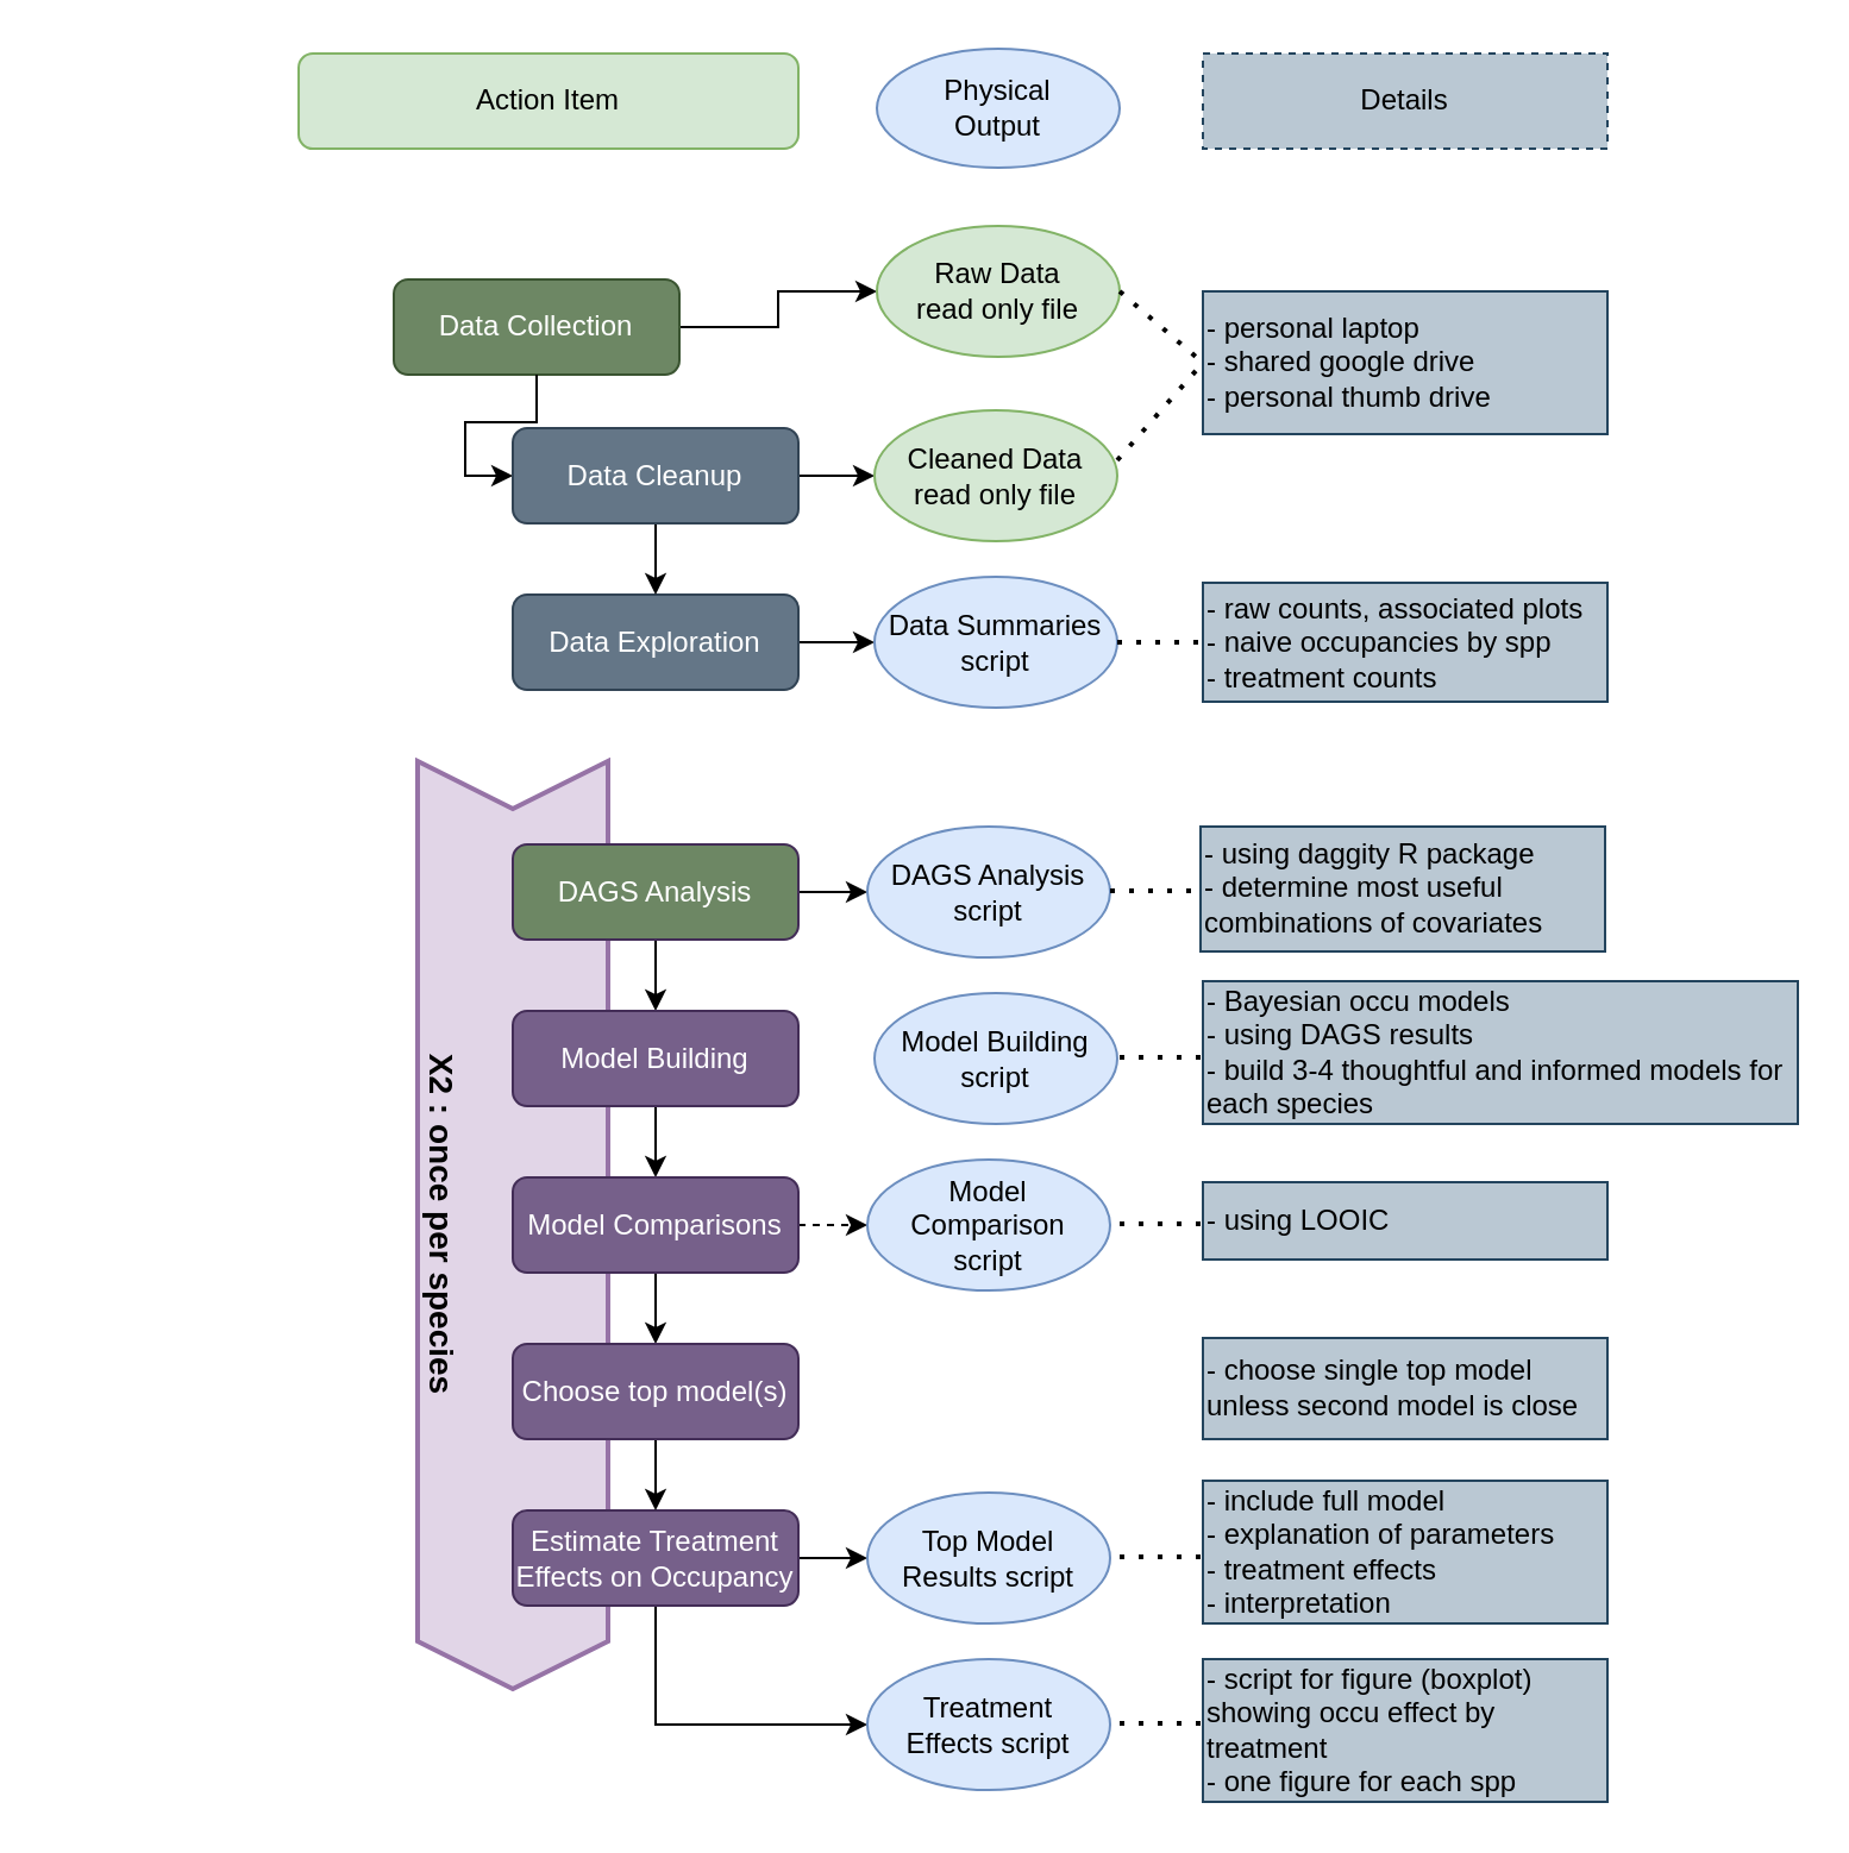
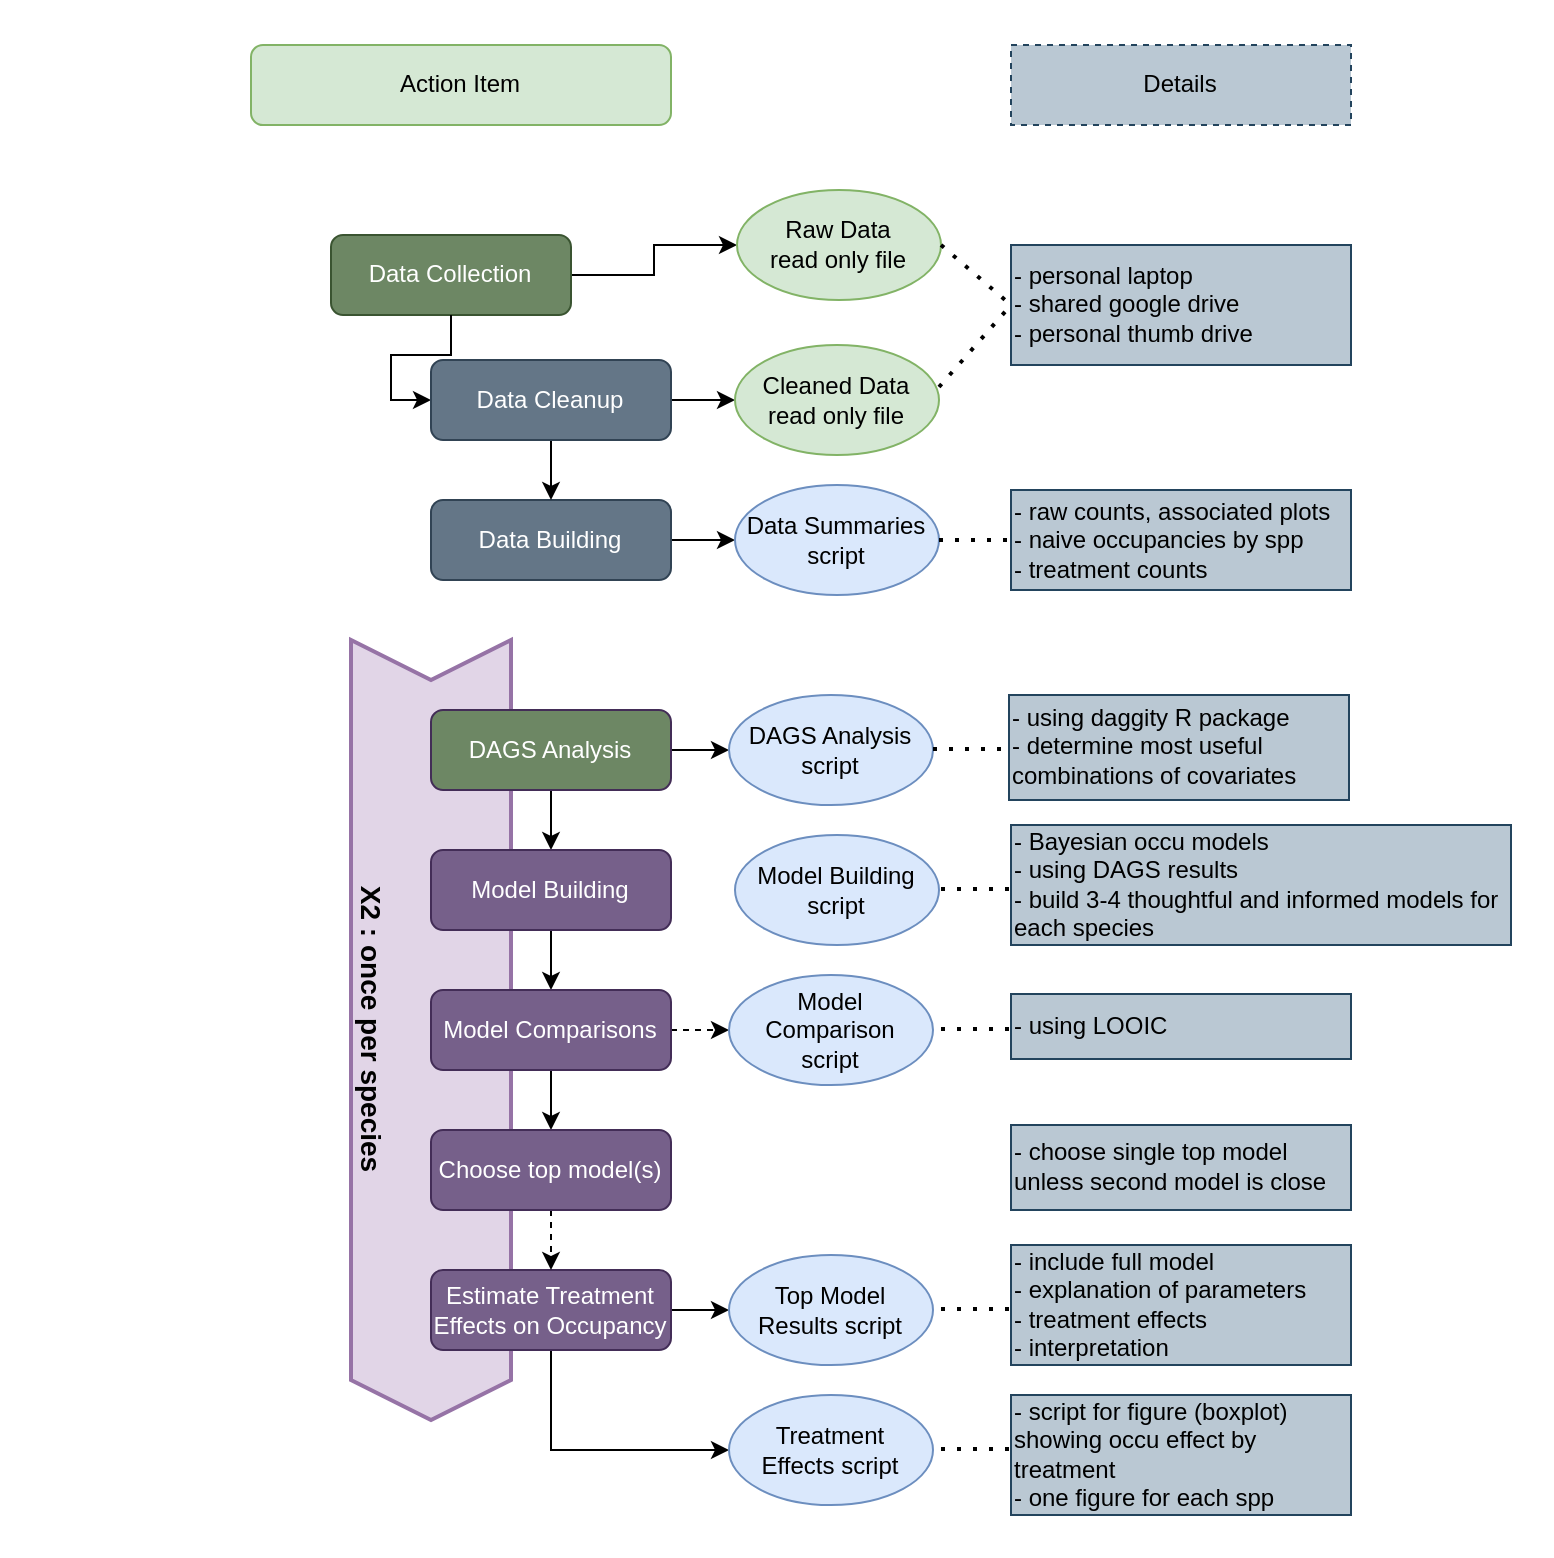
  <mxCell id="0" />
  <mxCell id="1" parent="0" />
  <mxCell id="2" value="&lt;b&gt;&lt;font style=&quot;font-size: 14px;&quot;&gt;X2 : once per species&lt;/font&gt;&lt;/b&gt;" style="shape=step;perimeter=stepPerimeter;whiteSpace=wrap;html=1;fixedSize=1;rotation=90;verticalAlign=bottom;textDirection=rtl;fillColor=#e1d5e7;strokeColor=#9673a6;strokeWidth=2;" vertex="1" parent="1"><mxGeometry x="20" y="474.5" width="390" height="80" as="geometry" /></mxCell>
  <mxCell id="3" style="edgeStyle=orthogonalEdgeStyle;rounded=0;orthogonalLoop=1;jettySize=auto;html=1;exitX=1;exitY=0.5;exitDx=0;exitDy=0;entryX=0;entryY=0.5;entryDx=0;entryDy=0;" edge="1" parent="1" source="4" target="25"><mxGeometry relative="1" as="geometry"><mxPoint x="335" y="122" as="targetPoint" /></mxGeometry></mxCell>
  <mxCell id="4" value="Data Collection" style="rounded=1;whiteSpace=wrap;html=1;fontSize=12;glass=0;strokeWidth=1;shadow=0;fillColor=#6d8764;fontColor=#ffffff;strokeColor=#3A5431;" parent="1" vertex="1"><mxGeometry x="165" y="117" width="120" height="40" as="geometry" /></mxCell>
  <mxCell id="5" style="edgeStyle=orthogonalEdgeStyle;rounded=0;orthogonalLoop=1;jettySize=auto;html=1;exitX=1;exitY=0.5;exitDx=0;exitDy=0;entryX=0;entryY=0.5;entryDx=0;entryDy=0;" edge="1" parent="1" source="6" target="27"><mxGeometry relative="1" as="geometry"><mxPoint x="369" y="269.5" as="targetPoint" /></mxGeometry></mxCell>
- <mxCell id="6" value="Data Exploration" style="rounded=1;whiteSpace=wrap;html=1;fillColor=#647687;fontColor=#ffffff;strokeColor=#314354;" vertex="1" parent="1"><mxGeometry x="215" y="249.5" width="120" height="40" as="geometry" /></mxCell>
+ <mxCell id="6" value="Data Building" style="rounded=1;whiteSpace=wrap;html=1;fillColor=#647687;fontColor=#ffffff;strokeColor=#314354;" vertex="1" parent="1"><mxGeometry x="215" y="249.5" width="120" height="40" as="geometry" /></mxCell>
  <mxCell id="7" style="edgeStyle=orthogonalEdgeStyle;rounded=0;orthogonalLoop=1;jettySize=auto;html=1;exitX=1;exitY=0.5;exitDx=0;exitDy=0;entryX=0;entryY=0.5;entryDx=0;entryDy=0;" edge="1" parent="1" source="9" target="28"><mxGeometry relative="1" as="geometry"><mxPoint x="369" y="374.5" as="targetPoint" /></mxGeometry></mxCell>
  <mxCell id="8" style="edgeStyle=orthogonalEdgeStyle;rounded=0;orthogonalLoop=1;jettySize=auto;html=1;exitX=0.5;exitY=1;exitDx=0;exitDy=0;entryX=0.5;entryY=0;entryDx=0;entryDy=0;" edge="1" parent="1" source="9" target="11"><mxGeometry relative="1" as="geometry" /></mxCell>
  <mxCell id="9" value="DAGS Analysis" style="rounded=1;whiteSpace=wrap;html=1;fillColor=#6d8764;fontColor=#ffffff;strokeColor=#432D57;" vertex="1" parent="1"><mxGeometry x="215" y="354.5" width="120" height="40" as="geometry" /></mxCell>
  <mxCell id="10" style="edgeStyle=orthogonalEdgeStyle;rounded=0;orthogonalLoop=1;jettySize=auto;html=1;exitX=0.5;exitY=1;exitDx=0;exitDy=0;entryX=0.5;entryY=0;entryDx=0;entryDy=0;" edge="1" parent="1" source="11" target="14"><mxGeometry relative="1" as="geometry" /></mxCell>
  <mxCell id="11" value="Model Building" style="rounded=1;whiteSpace=wrap;html=1;fillColor=#76608a;fontColor=#ffffff;strokeColor=#432D57;" vertex="1" parent="1"><mxGeometry x="215" y="424.5" width="120" height="40" as="geometry" /></mxCell>
  <mxCell id="12" style="edgeStyle=orthogonalEdgeStyle;rounded=0;orthogonalLoop=1;jettySize=auto;html=1;exitX=1;exitY=0.5;exitDx=0;exitDy=0;entryX=0;entryY=0.5;entryDx=0;entryDy=0;dashed=1;" edge="1" parent="1" source="14" target="30"><mxGeometry relative="1" as="geometry"><mxPoint x="369" y="514.5" as="targetPoint" /></mxGeometry></mxCell>
  <mxCell id="13" style="edgeStyle=orthogonalEdgeStyle;rounded=0;orthogonalLoop=1;jettySize=auto;html=1;exitX=0.5;exitY=1;exitDx=0;exitDy=0;entryX=0.5;entryY=0;entryDx=0;entryDy=0;" edge="1" parent="1" source="14" target="23"><mxGeometry relative="1" as="geometry" /></mxCell>
  <mxCell id="14" value="Model Comparisons" style="rounded=1;whiteSpace=wrap;html=1;fillColor=#76608a;fontColor=#ffffff;strokeColor=#432D57;" vertex="1" parent="1"><mxGeometry x="215" y="494.5" width="120" height="40" as="geometry" /></mxCell>
  <mxCell id="15" value="" style="edgeStyle=orthogonalEdgeStyle;rounded=0;orthogonalLoop=1;jettySize=auto;html=1;exitX=0.5;exitY=1;exitDx=0;exitDy=0;entryX=0;entryY=0.5;entryDx=0;entryDy=0;" edge="1" parent="1" source="4" target="18"><mxGeometry relative="1" as="geometry"><mxPoint x="285" y="182" as="targetPoint" /><mxPoint x="215" y="132" as="sourcePoint" /></mxGeometry></mxCell>
  <mxCell id="16" style="edgeStyle=orthogonalEdgeStyle;rounded=0;orthogonalLoop=1;jettySize=auto;html=1;exitX=1;exitY=0.5;exitDx=0;exitDy=0;entryX=0;entryY=0.5;entryDx=0;entryDy=0;" edge="1" parent="1" source="18" target="26"><mxGeometry relative="1" as="geometry"><mxPoint x="369" y="199.5" as="targetPoint" /></mxGeometry></mxCell>
  <mxCell id="17" style="edgeStyle=orthogonalEdgeStyle;rounded=0;orthogonalLoop=1;jettySize=auto;html=1;exitX=0.5;exitY=1;exitDx=0;exitDy=0;entryX=0.5;entryY=0;entryDx=0;entryDy=0;" edge="1" parent="1" source="18" target="6"><mxGeometry relative="1" as="geometry" /></mxCell>
  <mxCell id="18" value="Data Cleanup" style="rounded=1;whiteSpace=wrap;html=1;fillColor=#647687;strokeColor=#314354;fontColor=#ffffff;" vertex="1" parent="1"><mxGeometry x="215" y="179.5" width="120" height="40" as="geometry" /></mxCell>
  <mxCell id="19" style="edgeStyle=orthogonalEdgeStyle;rounded=0;orthogonalLoop=1;jettySize=auto;html=1;exitX=1;exitY=0.5;exitDx=0;exitDy=0;entryX=0;entryY=0.5;entryDx=0;entryDy=0;" edge="1" parent="1" source="21" target="31"><mxGeometry relative="1" as="geometry"><mxPoint x="369" y="654.5" as="targetPoint" /></mxGeometry></mxCell>
  <mxCell id="20" style="edgeStyle=orthogonalEdgeStyle;rounded=0;orthogonalLoop=1;jettySize=auto;html=1;exitX=0.5;exitY=1;exitDx=0;exitDy=0;entryX=0;entryY=0.5;entryDx=0;entryDy=0;" edge="1" parent="1" source="21" target="32"><mxGeometry relative="1" as="geometry"><mxPoint x="369" y="714.5" as="targetPoint" /></mxGeometry></mxCell>
  <mxCell id="21" value="Estimate Treatment Effects on Occupancy" style="rounded=1;whiteSpace=wrap;html=1;fillColor=#76608a;fontColor=#ffffff;strokeColor=#432D57;" vertex="1" parent="1"><mxGeometry x="215" y="634.5" width="120" height="40" as="geometry" /></mxCell>
- <mxCell id="22" style="edgeStyle=orthogonalEdgeStyle;rounded=0;orthogonalLoop=1;jettySize=auto;html=1;entryX=0.5;entryY=0;entryDx=0;entryDy=0;exitX=0.5;exitY=1;exitDx=0;exitDy=0;" edge="1" parent="1" source="23" target="21"><mxGeometry relative="1" as="geometry"><mxPoint x="335" y="584.5" as="sourcePoint" /></mxGeometry></mxCell>
+ <mxCell id="22" style="edgeStyle=orthogonalEdgeStyle;rounded=0;orthogonalLoop=1;jettySize=auto;html=1;entryX=0.5;entryY=0;entryDx=0;entryDy=0;exitX=0.5;exitY=1;exitDx=0;exitDy=0;dashed=1;" edge="1" parent="1" source="23" target="21"><mxGeometry relative="1" as="geometry"><mxPoint x="335" y="584.5" as="sourcePoint" /></mxGeometry></mxCell>
  <mxCell id="23" value="Choose top model(s)" style="rounded=1;whiteSpace=wrap;html=1;fillColor=#76608a;fontColor=#ffffff;strokeColor=#432D57;" vertex="1" parent="1"><mxGeometry x="215" y="564.5" width="120" height="40" as="geometry" /></mxCell>
  <mxCell id="24" value="Action Item" style="rounded=1;whiteSpace=wrap;html=1;fillColor=#d5e8d4;strokeColor=#82b366;" vertex="1" parent="1"><mxGeometry x="125" y="22" width="210" height="40" as="geometry" /></mxCell>
  <mxCell id="25" value="Raw Data&lt;br&gt;read only file" style="ellipse;whiteSpace=wrap;html=1;fillColor=#d5e8d4;strokeColor=#82b366;" vertex="1" parent="1"><mxGeometry x="368" y="94.5" width="102" height="55" as="geometry" /></mxCell>
  <mxCell id="26" value="Cleaned Data&lt;br&gt;read only file" style="ellipse;whiteSpace=wrap;html=1;fillColor=#d5e8d4;strokeColor=#82b366;" vertex="1" parent="1"><mxGeometry x="367" y="172" width="102" height="55" as="geometry" /></mxCell>
  <mxCell id="27" value="Data Summaries&lt;br&gt;script" style="ellipse;whiteSpace=wrap;html=1;fillColor=#dae8fc;strokeColor=#6c8ebf;" vertex="1" parent="1"><mxGeometry x="367" y="242" width="102" height="55" as="geometry" /></mxCell>
  <mxCell id="28" value="DAGS Analysis&lt;br&gt;script" style="ellipse;whiteSpace=wrap;html=1;fillColor=#dae8fc;strokeColor=#6c8ebf;" vertex="1" parent="1"><mxGeometry x="364" y="347" width="102" height="55" as="geometry" /></mxCell>
  <mxCell id="29" value="Model Building&lt;br&gt;script" style="ellipse;whiteSpace=wrap;html=1;fillColor=#dae8fc;strokeColor=#6c8ebf;" vertex="1" parent="1"><mxGeometry x="367" y="417" width="102" height="55" as="geometry" /></mxCell>
  <mxCell id="30" value="Model Comparison &lt;br&gt;script" style="ellipse;whiteSpace=wrap;html=1;fillColor=#dae8fc;strokeColor=#6c8ebf;" vertex="1" parent="1"><mxGeometry x="364" y="487" width="102" height="55" as="geometry" /></mxCell>
  <mxCell id="31" value="Top Model &lt;br&gt;Results script" style="ellipse;whiteSpace=wrap;html=1;fillColor=#dae8fc;strokeColor=#6c8ebf;" vertex="1" parent="1"><mxGeometry x="364" y="627" width="102" height="55" as="geometry" /></mxCell>
  <mxCell id="32" value="Treatment &lt;br&gt;Effects script" style="ellipse;whiteSpace=wrap;html=1;fillColor=#dae8fc;strokeColor=#6c8ebf;" vertex="1" parent="1"><mxGeometry x="364" y="697" width="102" height="55" as="geometry" /></mxCell>
- <mxCell id="33" value="Physical&lt;br&gt;Output" style="ellipse;whiteSpace=wrap;html=1;fillColor=#dae8fc;strokeColor=#6c8ebf;" vertex="1" parent="1"><mxGeometry x="368" y="20" width="102" height="50" as="geometry" /></mxCell>
  <mxCell id="34" value="Details" style="rounded=0;whiteSpace=wrap;html=1;fillColor=#bac8d3;strokeColor=#23445d;dashed=1;" vertex="1" parent="1"><mxGeometry x="505" y="22" width="170" height="40" as="geometry" /></mxCell>
  <mxCell id="35" value="- personal laptop&lt;br&gt;- shared google drive&lt;br&gt;- personal thumb drive" style="rounded=0;whiteSpace=wrap;html=1;align=left;fillColor=#bac8d3;strokeColor=#23445d;" vertex="1" parent="1"><mxGeometry x="505" y="122" width="170" height="60" as="geometry" /></mxCell>
  <mxCell id="36" value="- raw counts, associated plots&lt;br&gt;- naive occupancies by spp&lt;br&gt;- treatment counts" style="rounded=0;whiteSpace=wrap;html=1;align=left;fillColor=#bac8d3;strokeColor=#23445d;" vertex="1" parent="1"><mxGeometry x="505" y="244.5" width="170" height="50" as="geometry" /></mxCell>
  <mxCell id="37" value="- using daggity R package&lt;br&gt;- determine most useful combinations of covariates" style="rounded=0;whiteSpace=wrap;html=1;align=left;fillColor=#bac8d3;strokeColor=#23445d;" vertex="1" parent="1"><mxGeometry x="504" y="347" width="170" height="52.5" as="geometry" /></mxCell>
  <mxCell id="38" value="- Bayesian occu models&lt;br&gt;- using DAGS results&lt;br&gt;- build 3-4 thoughtful and informed models for each species" style="rounded=0;whiteSpace=wrap;html=1;align=left;fillColor=#bac8d3;strokeColor=#23445d;" vertex="1" parent="1"><mxGeometry x="505" y="412" width="250" height="60" as="geometry" /></mxCell>
  <mxCell id="39" value="- using LOOIC" style="rounded=0;whiteSpace=wrap;html=1;align=left;fillColor=#bac8d3;strokeColor=#23445d;" vertex="1" parent="1"><mxGeometry x="505" y="496.5" width="170" height="32.5" as="geometry" /></mxCell>
  <mxCell id="40" value="- choose single top model unless second model is close" style="rounded=0;whiteSpace=wrap;html=1;align=left;fillColor=#bac8d3;strokeColor=#23445d;" vertex="1" parent="1"><mxGeometry x="505" y="562" width="170" height="42.5" as="geometry" /></mxCell>
  <mxCell id="41" value="- include full model&lt;br&gt;- explanation of parameters&lt;br&gt;- treatment effects&amp;nbsp;&lt;br&gt;- interpretation" style="rounded=0;whiteSpace=wrap;html=1;align=left;fillColor=#bac8d3;strokeColor=#23445d;" vertex="1" parent="1"><mxGeometry x="505" y="622" width="170" height="60" as="geometry" /></mxCell>
  <mxCell id="42" value="- script for figure (boxplot) showing occu effect by treatment&lt;br&gt;- one figure for each spp" style="rounded=0;whiteSpace=wrap;html=1;align=left;fillColor=#bac8d3;strokeColor=#23445d;" vertex="1" parent="1"><mxGeometry x="505" y="697" width="170" height="60" as="geometry" /></mxCell>
  <mxCell id="43" value="" style="endArrow=none;dashed=1;html=1;dashPattern=1 3;strokeWidth=2;rounded=0;entryX=0;entryY=0.5;entryDx=0;entryDy=0;" edge="1" parent="1" target="35"><mxGeometry width="50" height="50" relative="1" as="geometry"><mxPoint x="470" y="122" as="sourcePoint" /><mxPoint x="520" y="72" as="targetPoint" /></mxGeometry></mxCell>
  <mxCell id="44" value="" style="endArrow=none;dashed=1;html=1;dashPattern=1 3;strokeWidth=2;rounded=0;entryX=0;entryY=0.5;entryDx=0;entryDy=0;exitX=1;exitY=0.382;exitDx=0;exitDy=0;exitPerimeter=0;" edge="1" parent="1" source="26" target="35"><mxGeometry width="50" height="50" relative="1" as="geometry"><mxPoint x="480" y="132" as="sourcePoint" /><mxPoint x="515" y="162" as="targetPoint" /></mxGeometry></mxCell>
  <mxCell id="45" value="" style="endArrow=none;dashed=1;html=1;dashPattern=1 3;strokeWidth=2;rounded=0;entryX=0;entryY=0.5;entryDx=0;entryDy=0;exitX=1;exitY=0.5;exitDx=0;exitDy=0;" edge="1" parent="1" source="27" target="36"><mxGeometry width="50" height="50" relative="1" as="geometry"><mxPoint x="490" y="142" as="sourcePoint" /><mxPoint x="525" y="172" as="targetPoint" /></mxGeometry></mxCell>
  <mxCell id="46" value="" style="endArrow=none;dashed=1;html=1;dashPattern=1 3;strokeWidth=2;rounded=0;entryX=0;entryY=0.5;entryDx=0;entryDy=0;exitX=1;exitY=0.5;exitDx=0;exitDy=0;" edge="1" parent="1"><mxGeometry width="50" height="50" relative="1" as="geometry"><mxPoint x="466" y="374" as="sourcePoint" /><mxPoint x="502" y="374" as="targetPoint" /></mxGeometry></mxCell>
  <mxCell id="47" value="" style="endArrow=none;dashed=1;html=1;dashPattern=1 3;strokeWidth=2;rounded=0;entryX=0;entryY=0.5;entryDx=0;entryDy=0;exitX=1;exitY=0.5;exitDx=0;exitDy=0;" edge="1" parent="1"><mxGeometry width="50" height="50" relative="1" as="geometry"><mxPoint x="470" y="444" as="sourcePoint" /><mxPoint x="506" y="444" as="targetPoint" /></mxGeometry></mxCell>
  <mxCell id="48" value="" style="endArrow=none;dashed=1;html=1;dashPattern=1 3;strokeWidth=2;rounded=0;entryX=0;entryY=0.5;entryDx=0;entryDy=0;exitX=1;exitY=0.5;exitDx=0;exitDy=0;" edge="1" parent="1"><mxGeometry width="50" height="50" relative="1" as="geometry"><mxPoint x="470" y="514" as="sourcePoint" /><mxPoint x="506" y="514" as="targetPoint" /></mxGeometry></mxCell>
  <mxCell id="49" value="" style="endArrow=none;dashed=1;html=1;dashPattern=1 3;strokeWidth=2;rounded=0;entryX=0;entryY=0.5;entryDx=0;entryDy=0;exitX=1;exitY=0.5;exitDx=0;exitDy=0;" edge="1" parent="1"><mxGeometry width="50" height="50" relative="1" as="geometry"><mxPoint x="470" y="654" as="sourcePoint" /><mxPoint x="506" y="654" as="targetPoint" /></mxGeometry></mxCell>
  <mxCell id="50" value="" style="endArrow=none;dashed=1;html=1;dashPattern=1 3;strokeWidth=2;rounded=0;entryX=0;entryY=0.5;entryDx=0;entryDy=0;exitX=1;exitY=0.5;exitDx=0;exitDy=0;" edge="1" parent="1"><mxGeometry width="50" height="50" relative="1" as="geometry"><mxPoint x="470" y="724" as="sourcePoint" /><mxPoint x="506" y="724" as="targetPoint" /></mxGeometry></mxCell>
